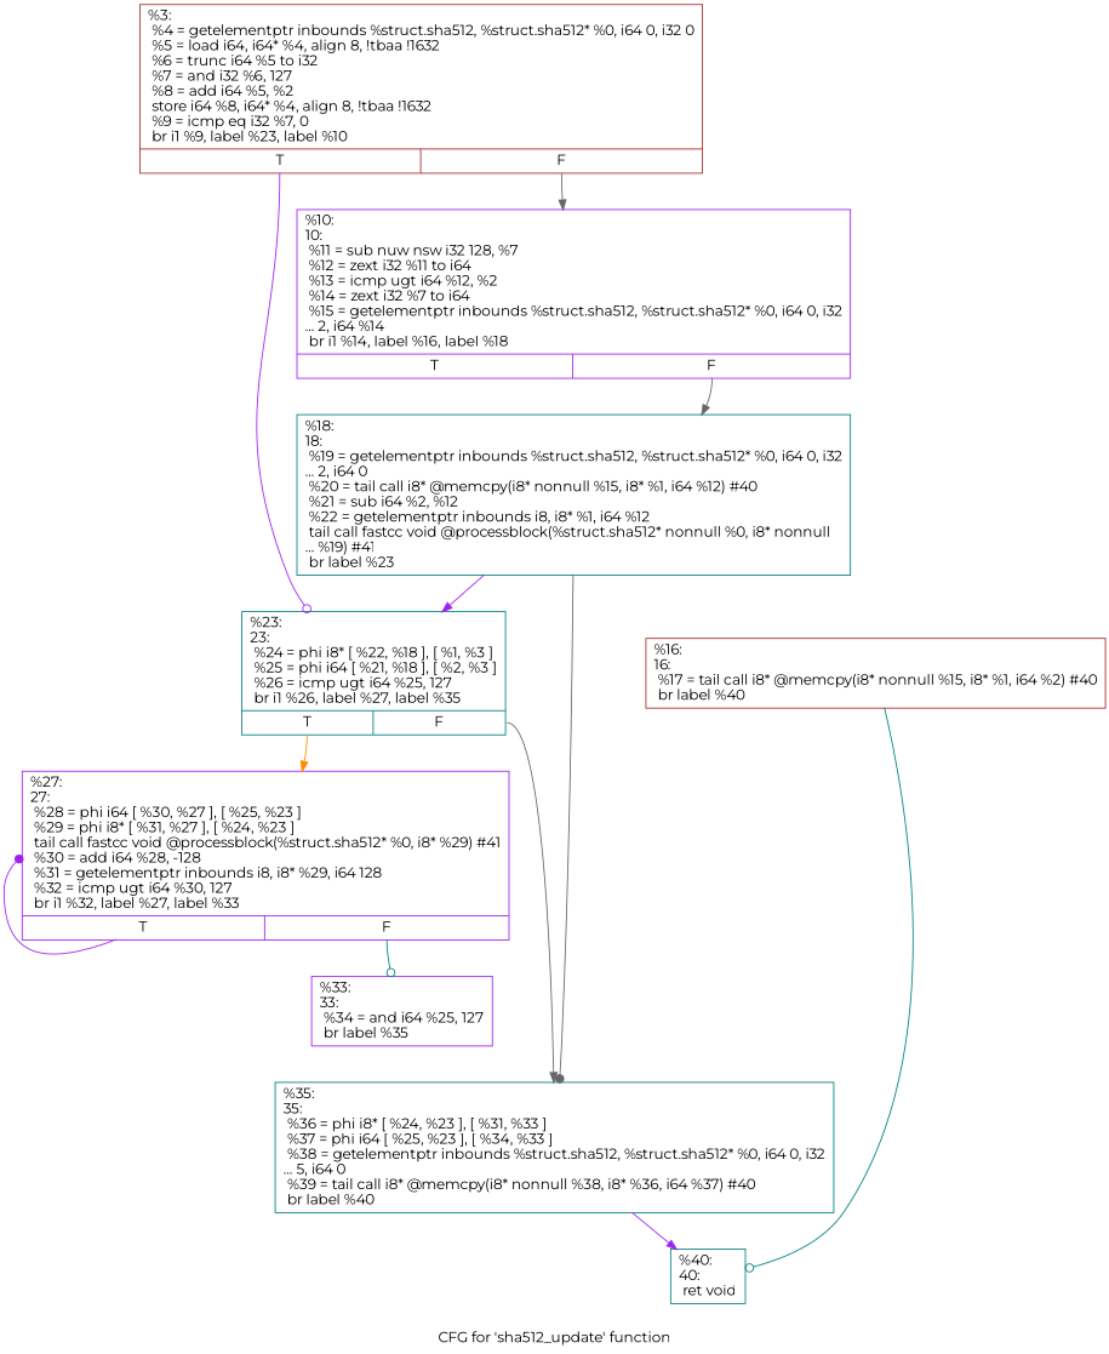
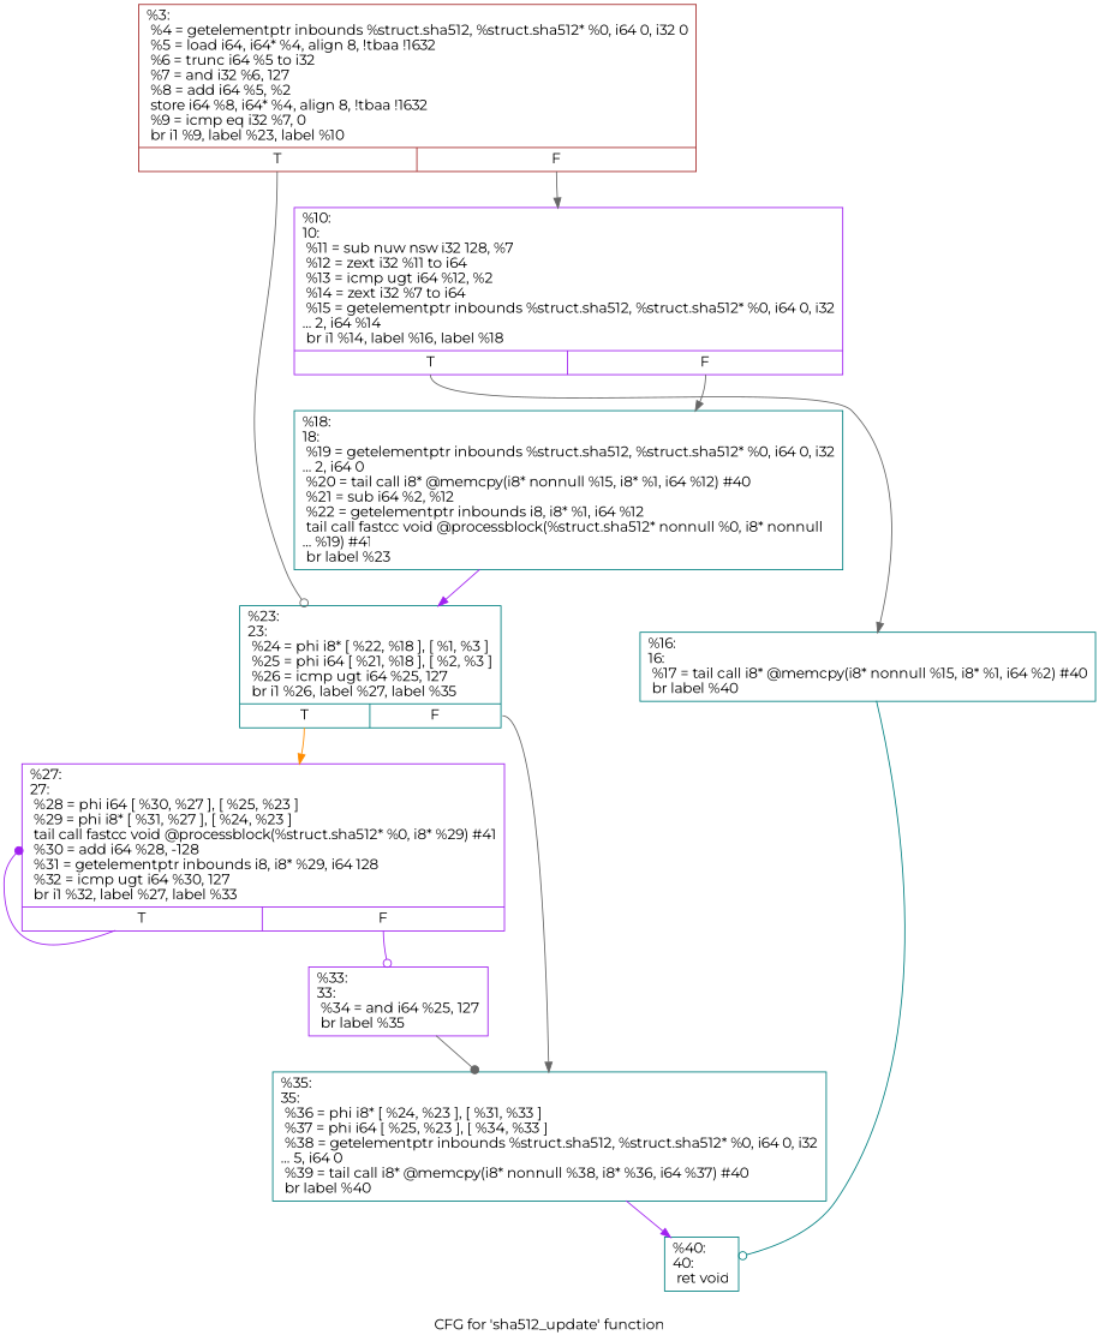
  digraph {
    fontname=Montserrat
    label="CFG for 'sha512_update' function"
    node [color=teal fontname=Montserrat shape=record]
    edge [arrowhead=normal color=gray40 fontname=Montserrat]
    n1 [color=brown label="{%3:\l  %4 = getelementptr inbounds %struct.sha512, %struct.sha512* %0, i64 0, i32 0\l  %5 = load i64, i64* %4, align 8, !tbaa !1632\l  %6 = trunc i64 %5 to i32\l  %7 = and i32 %6, 127\l  %8 = add i64 %5, %2\l  store i64 %8, i64* %4, align 8, !tbaa !1632\l  %9 = icmp eq i32 %7, 0\l  br i1 %9, label %23, label %10\l|{<s0>T|<s1>F}}"]
    n2 [label="{%23:\l23:                                               \l  %24 = phi i8* [ %22, %18 ], [ %1, %3 ]\l  %25 = phi i64 [ %21, %18 ], [ %2, %3 ]\l  %26 = icmp ugt i64 %25, 127\l  br i1 %26, label %27, label %35\l|{<s0>T|<s1>F}}"]
    n3 [color=purple label="{%10:\l10:                                               \l  %11 = sub nuw nsw i32 128, %7\l  %12 = zext i32 %11 to i64\l  %13 = icmp ugt i64 %12, %2\l  %14 = zext i32 %7 to i64\l  %15 = getelementptr inbounds %struct.sha512, %struct.sha512* %0, i64 0, i32\l... 2, i64 %14\l  br i1 %14, label %16, label %18\l|{<s0>T|<s1>F}}"]
    n4 [color=purple label="{%27:\l27:                                               \l  %28 = phi i64 [ %30, %27 ], [ %25, %23 ]\l  %29 = phi i8* [ %31, %27 ], [ %24, %23 ]\l  tail call fastcc void @processblock(%struct.sha512* %0, i8* %29) #41\l  %30 = add i64 %28, -128\l  %31 = getelementptr inbounds i8, i8* %29, i64 128\l  %32 = icmp ugt i64 %30, 127\l  br i1 %32, label %27, label %33\l|{<s0>T|<s1>F}}"]
    n5 [label="{%35:\l35:                                               \l  %36 = phi i8* [ %24, %23 ], [ %31, %33 ]\l  %37 = phi i64 [ %25, %23 ], [ %34, %33 ]\l  %38 = getelementptr inbounds %struct.sha512, %struct.sha512* %0, i64 0, i32\l... 5, i64 0\l  %39 = tail call i8* @memcpy(i8* nonnull %38, i8* %36, i64 %37) #40\l  br label %40\l}"]
-   n6 [color=brown label="{%16:\l16:                                               \l  %17 = tail call i8* @memcpy(i8* nonnull %15, i8* %1, i64 %2) #40\l  br label %40\l}"]
+   n6 [label="{%16:\l16:                                               \l  %17 = tail call i8* @memcpy(i8* nonnull %15, i8* %1, i64 %2) #40\l  br label %40\l}"]
    n7 [label="{%18:\l18:                                               \l  %19 = getelementptr inbounds %struct.sha512, %struct.sha512* %0, i64 0, i32\l... 2, i64 0\l  %20 = tail call i8* @memcpy(i8* nonnull %15, i8* %1, i64 %12) #40\l  %21 = sub i64 %2, %12\l  %22 = getelementptr inbounds i8, i8* %1, i64 %12\l  tail call fastcc void @processblock(%struct.sha512* nonnull %0, i8* nonnull\l... %19) #41\l  br label %23\l}"]
    n8 [color=purple label="{%33:\l33:                                               \l  %34 = and i64 %25, 127\l  br label %35\l}"]
    n9 [label="{%40:\l40:                                               \l  ret void\l}"]
-   n1 -> n2 [arrowhead=odot color=purple tailport=s0]
+   n1 -> n2 [arrowhead=odot tailport=s0]
    n1 -> n3 [tailport=s1]
    n2 -> n4 [color=darkorange tailport=s0]
    n2 -> n5 [tailport=s1]
+   n3 -> n6 [tailport=s0]
    n3 -> n7 [tailport=s1]
    n4 -> n4 [arrowhead=dot color=purple tailport=s0]
-   n4 -> n8 [arrowhead=odot color=teal tailport=s1]
+   n4 -> n8 [arrowhead=odot color=purple tailport=s1]
    n5 -> n9 [color=purple]
    n6 -> n9 [arrowhead=odot color=teal]
    n7 -> n2 [color=purple]
-   n7 -> n5 [arrowhead=dot]
+   n8 -> n5 [arrowhead=dot]
  }
